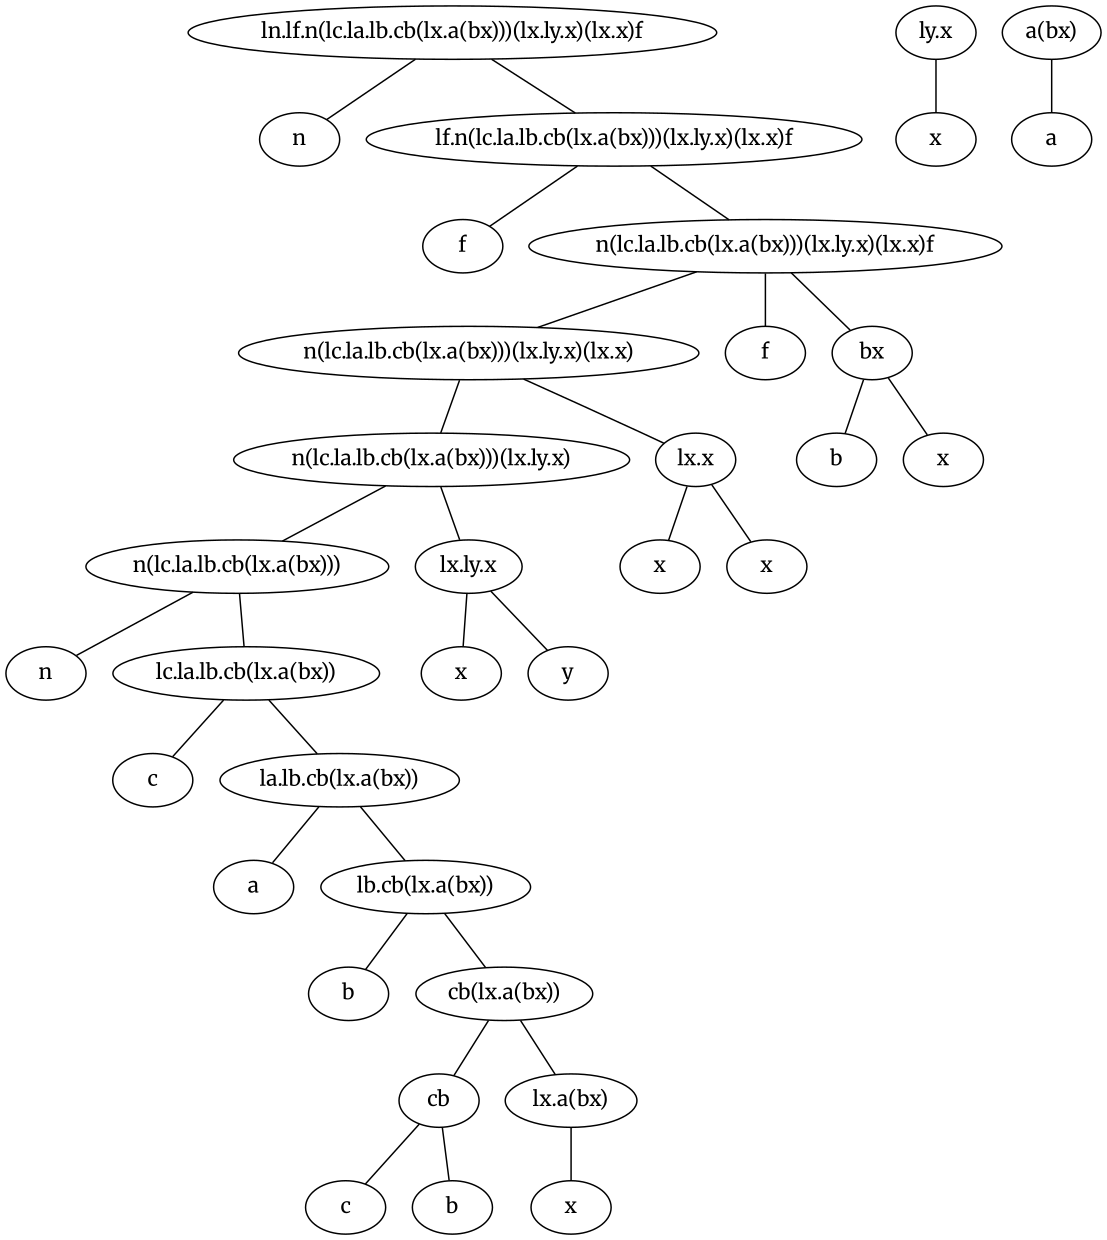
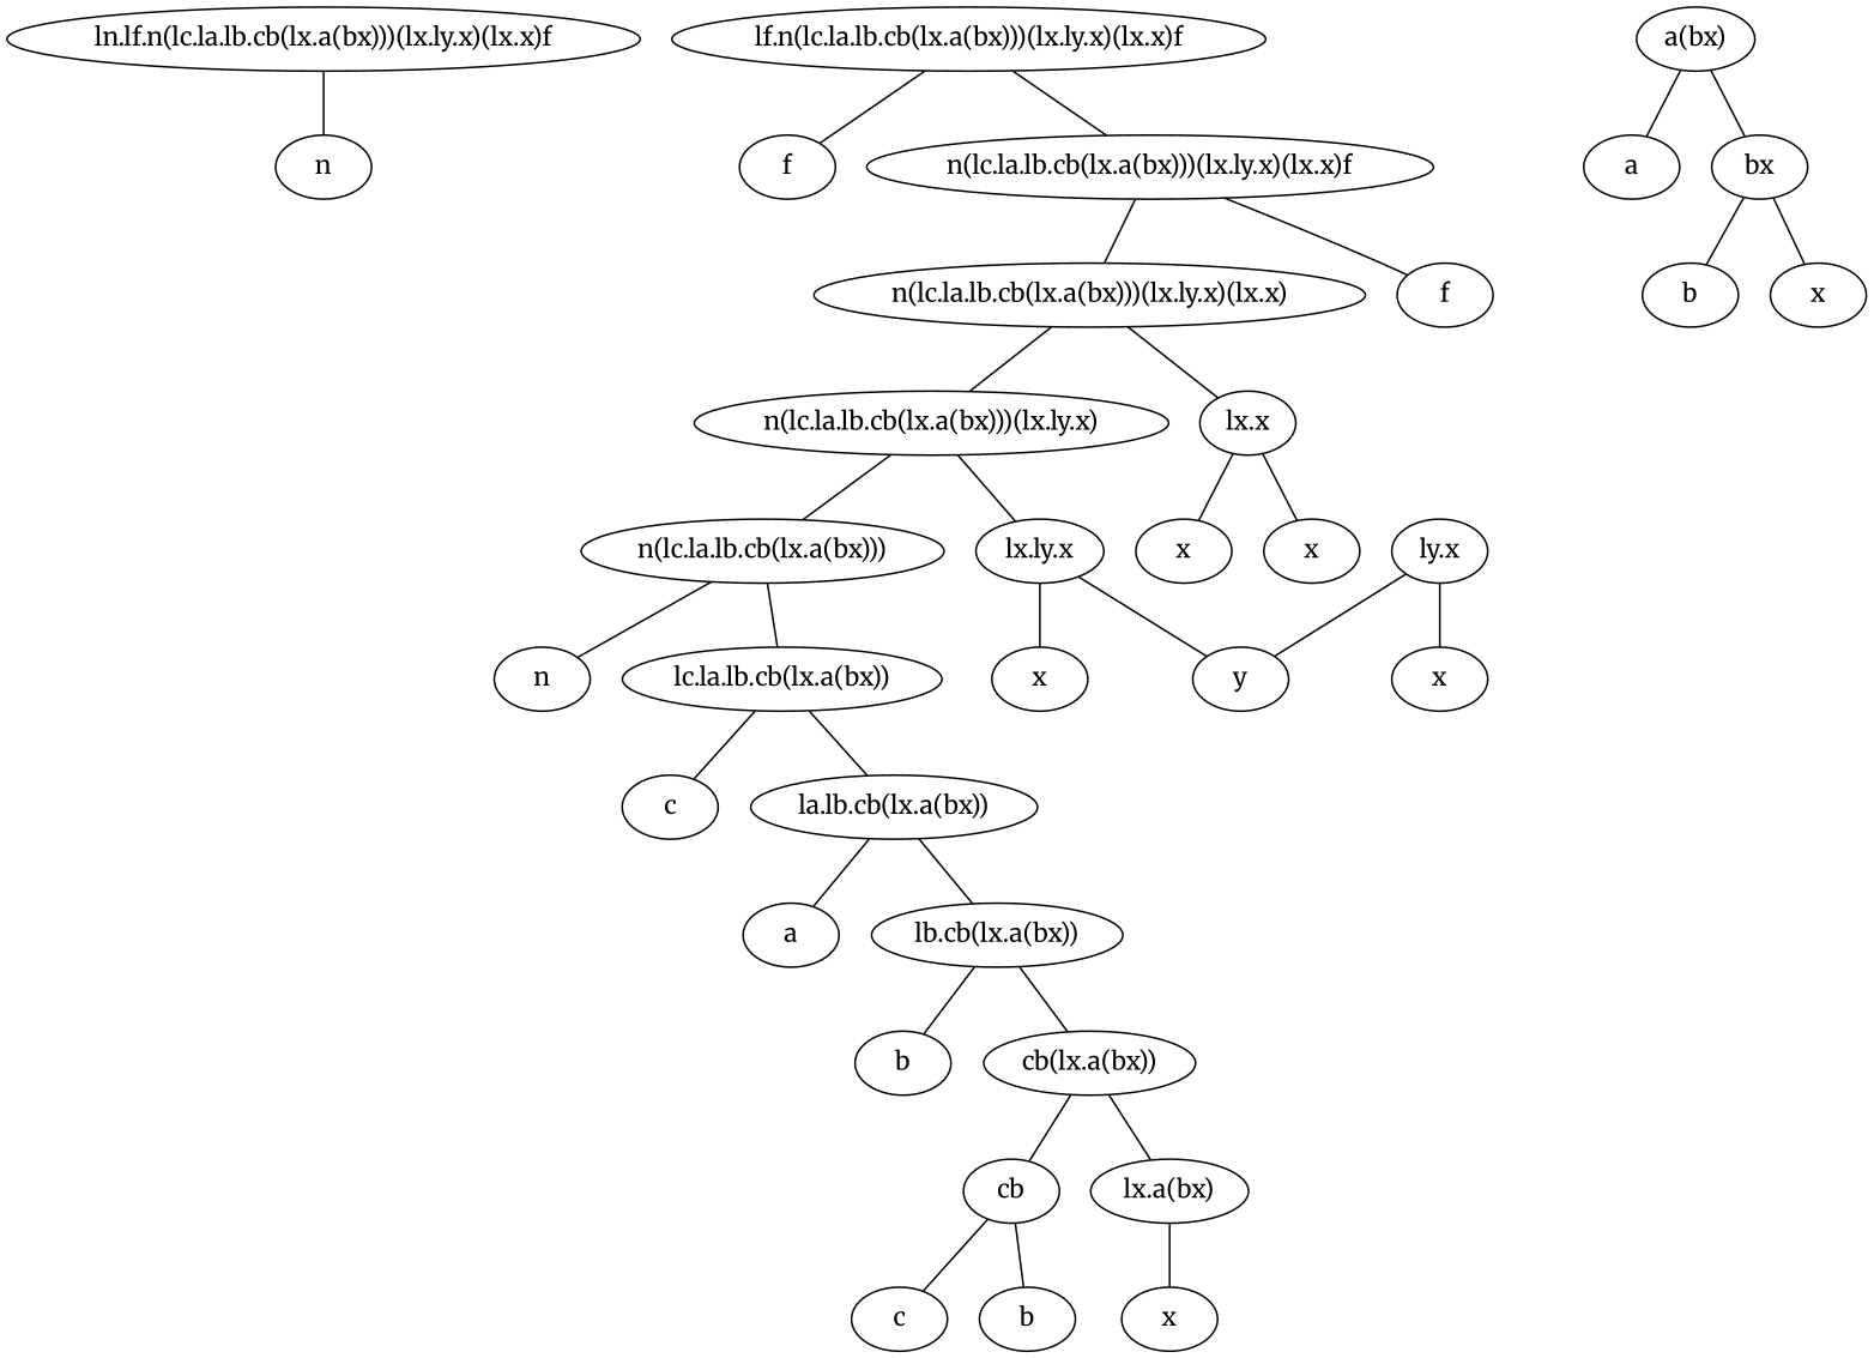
  strict graph {
    fontname=Merriweather
    node [fontname=Merriweather]
    edge [fontname=Merriweather]
    n1 [label="ln.lf.n(lc.la.lb.cb(lx.a(bx)))(lx.ly.x)(lx.x)f"]
    n2 [label=n]
    n3 [label="lf.n(lc.la.lb.cb(lx.a(bx)))(lx.ly.x)(lx.x)f"]
    n4 [label=f]
    n5 [label="n(lc.la.lb.cb(lx.a(bx)))(lx.ly.x)(lx.x)f"]
    n6 [label="n(lc.la.lb.cb(lx.a(bx)))(lx.ly.x)(lx.x)"]
    n7 [label=f]
    n8 [label="n(lc.la.lb.cb(lx.a(bx)))(lx.ly.x)"]
    n9 [label="lx.x"]
    n10 [label="n(lc.la.lb.cb(lx.a(bx)))"]
    n11 [label="lx.ly.x"]
    n12 [label=x]
    n13 [label=x]
    n14 [label=n]
    n15 [label="lc.la.lb.cb(lx.a(bx))"]
    n16 [label=x]
    n17 [label=y]
    n18 [label=c]
    n19 [label="la.lb.cb(lx.a(bx))"]
    n20 [label="ly.x"]
    n21 [label=x]
    n22 [label=a]
    n23 [label="lb.cb(lx.a(bx))"]
    n24 [label=b]
    n25 [label="cb(lx.a(bx))"]
    n26 [label=cb]
    n27 [label="lx.a(bx)"]
    n28 [label=c]
    n29 [label=b]
    n30 [label=x]
    n31 [label="a(bx)"]
    n32 [label=a]
    n33 [label=bx]
    n34 [label=b]
    n35 [label=x]
    n1 -- n2
-   n1 -- n3
    n3 -- n4
    n3 -- n5
    n5 -- n6
    n5 -- n7
    n6 -- n8
    n6 -- n9
    n8 -- n10
    n8 -- n11
    n9 -- n12
    n9 -- n13
    n10 -- n14
    n10 -- n15
    n11 -- n16
    n11 -- n17
    n15 -- n18
    n15 -- n19
    n19 -- n22
    n19 -- n23
+   n20 -- n17
    n20 -- n21
    n23 -- n24
    n23 -- n25
    n25 -- n26
    n25 -- n27
    n26 -- n28
    n26 -- n29
    n27 -- n30
    n31 -- n32
-   n5 -- n33
+   n31 -- n33
    n33 -- n34
    n33 -- n35
  }
